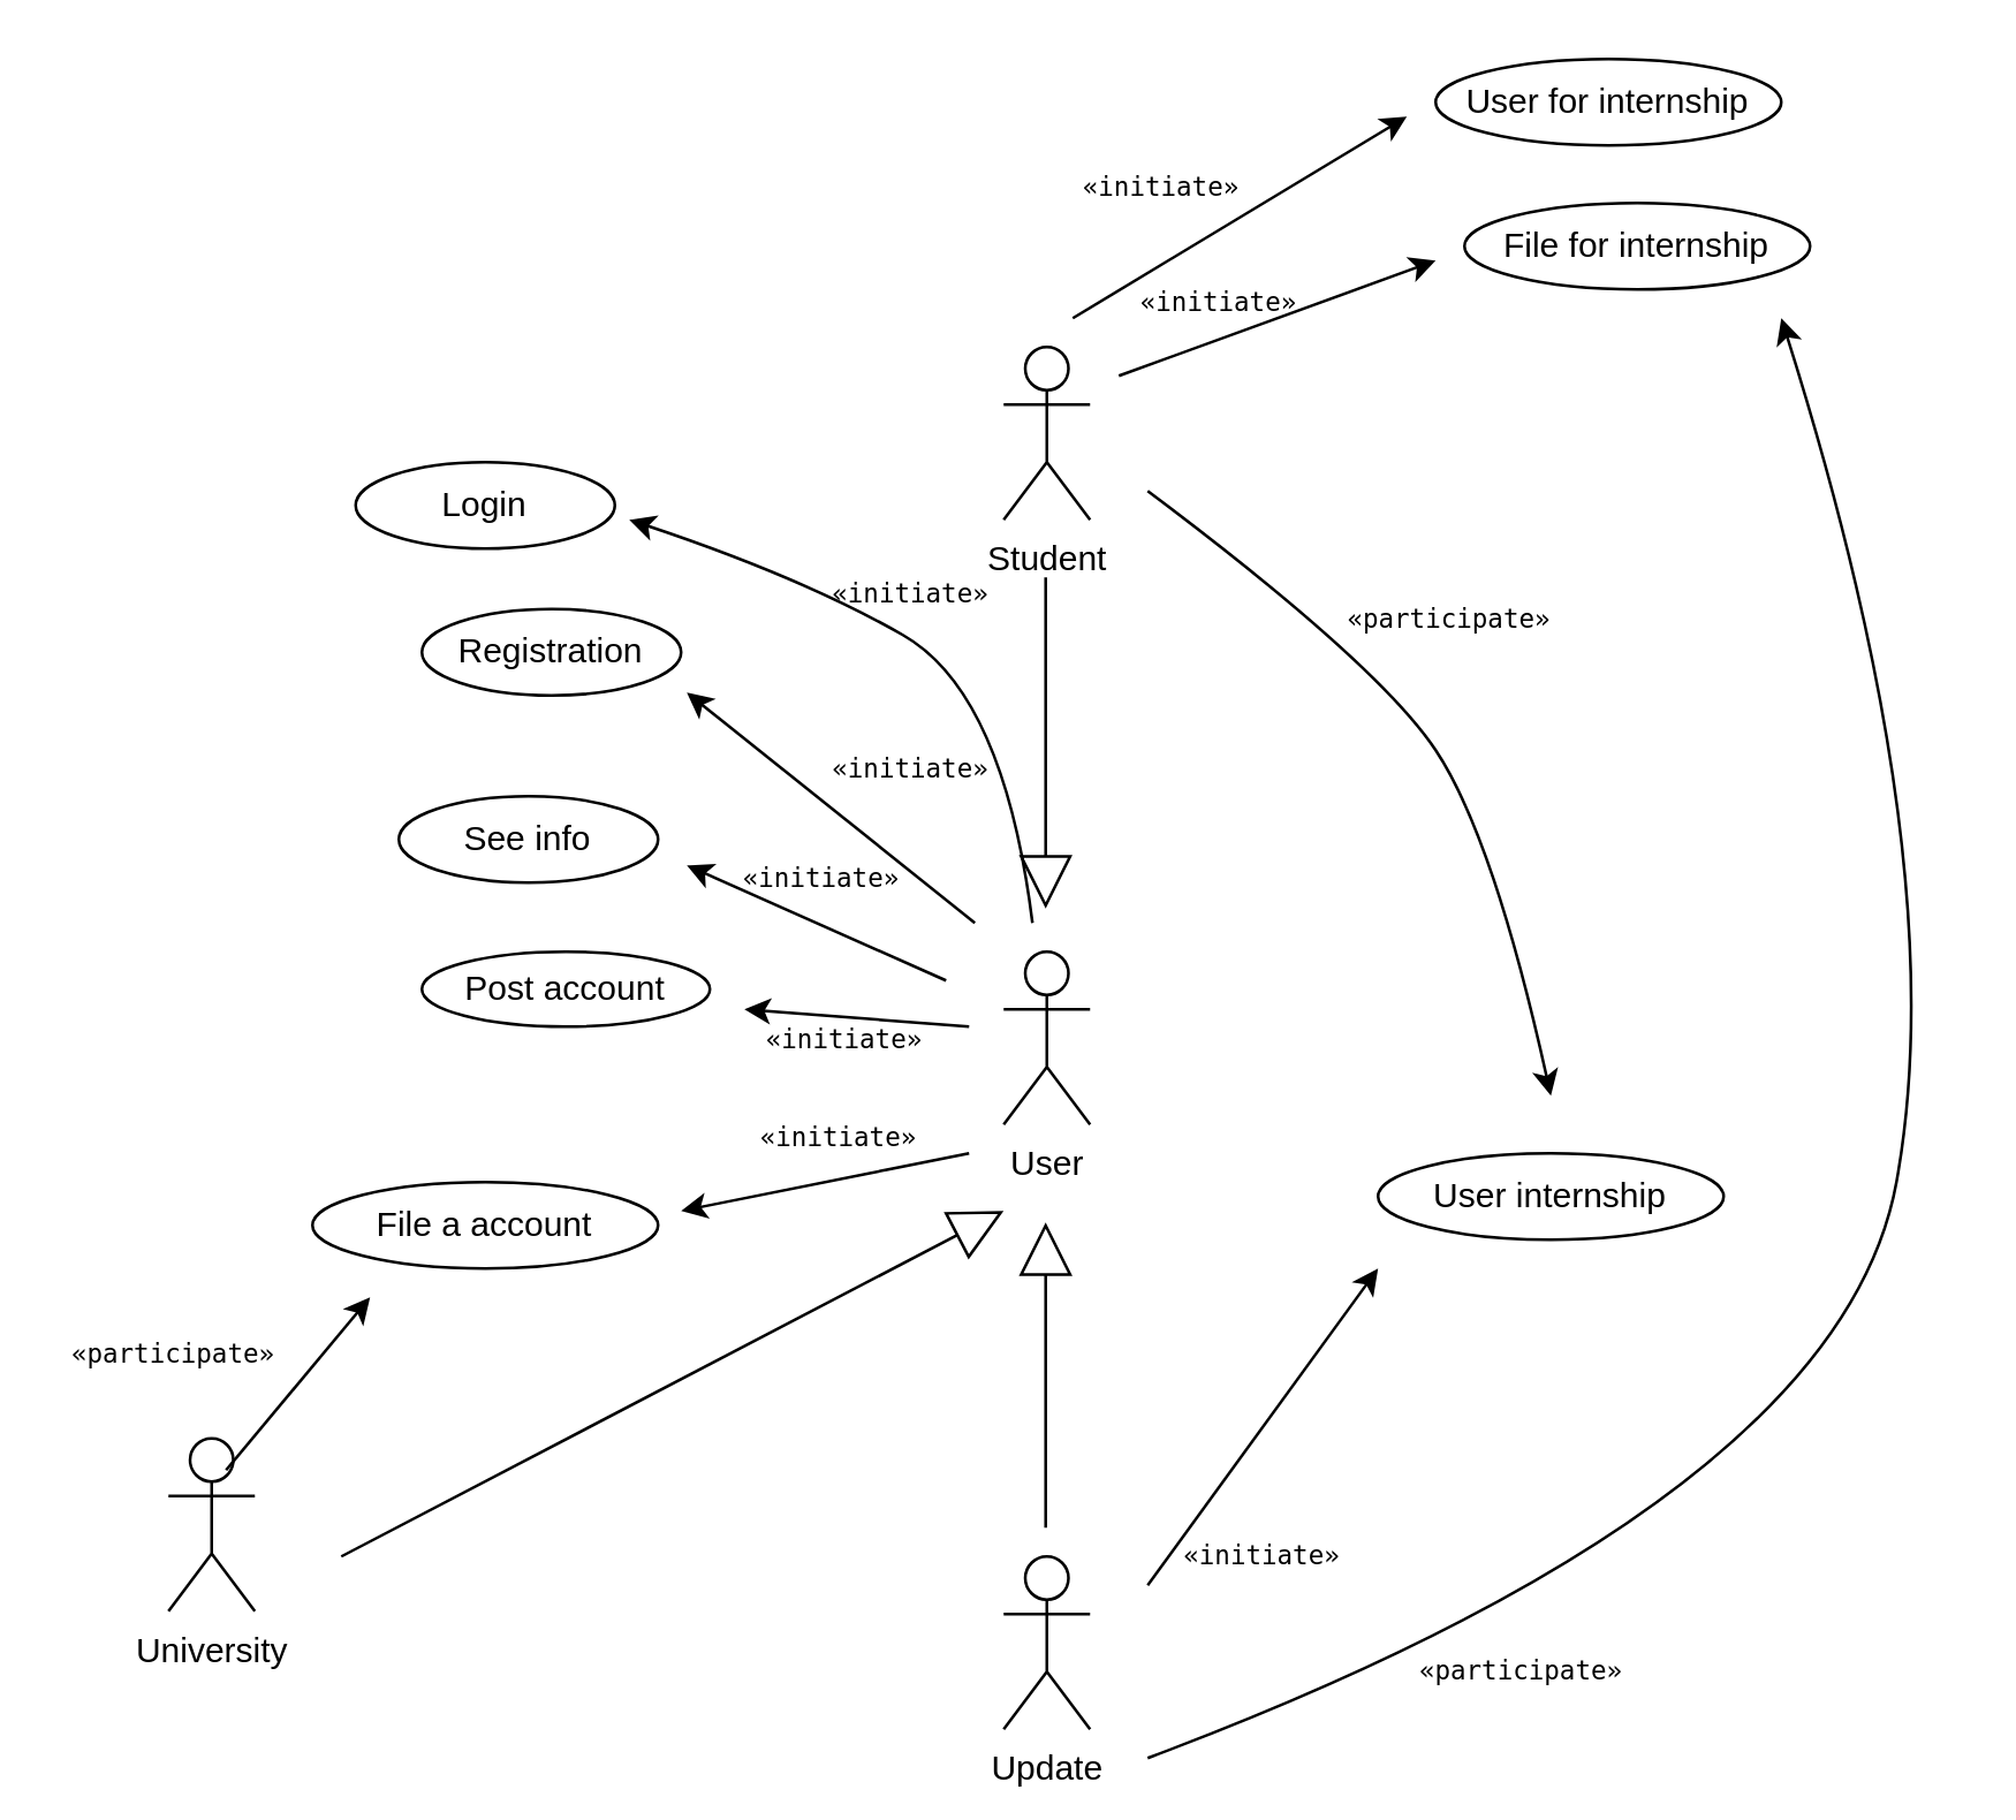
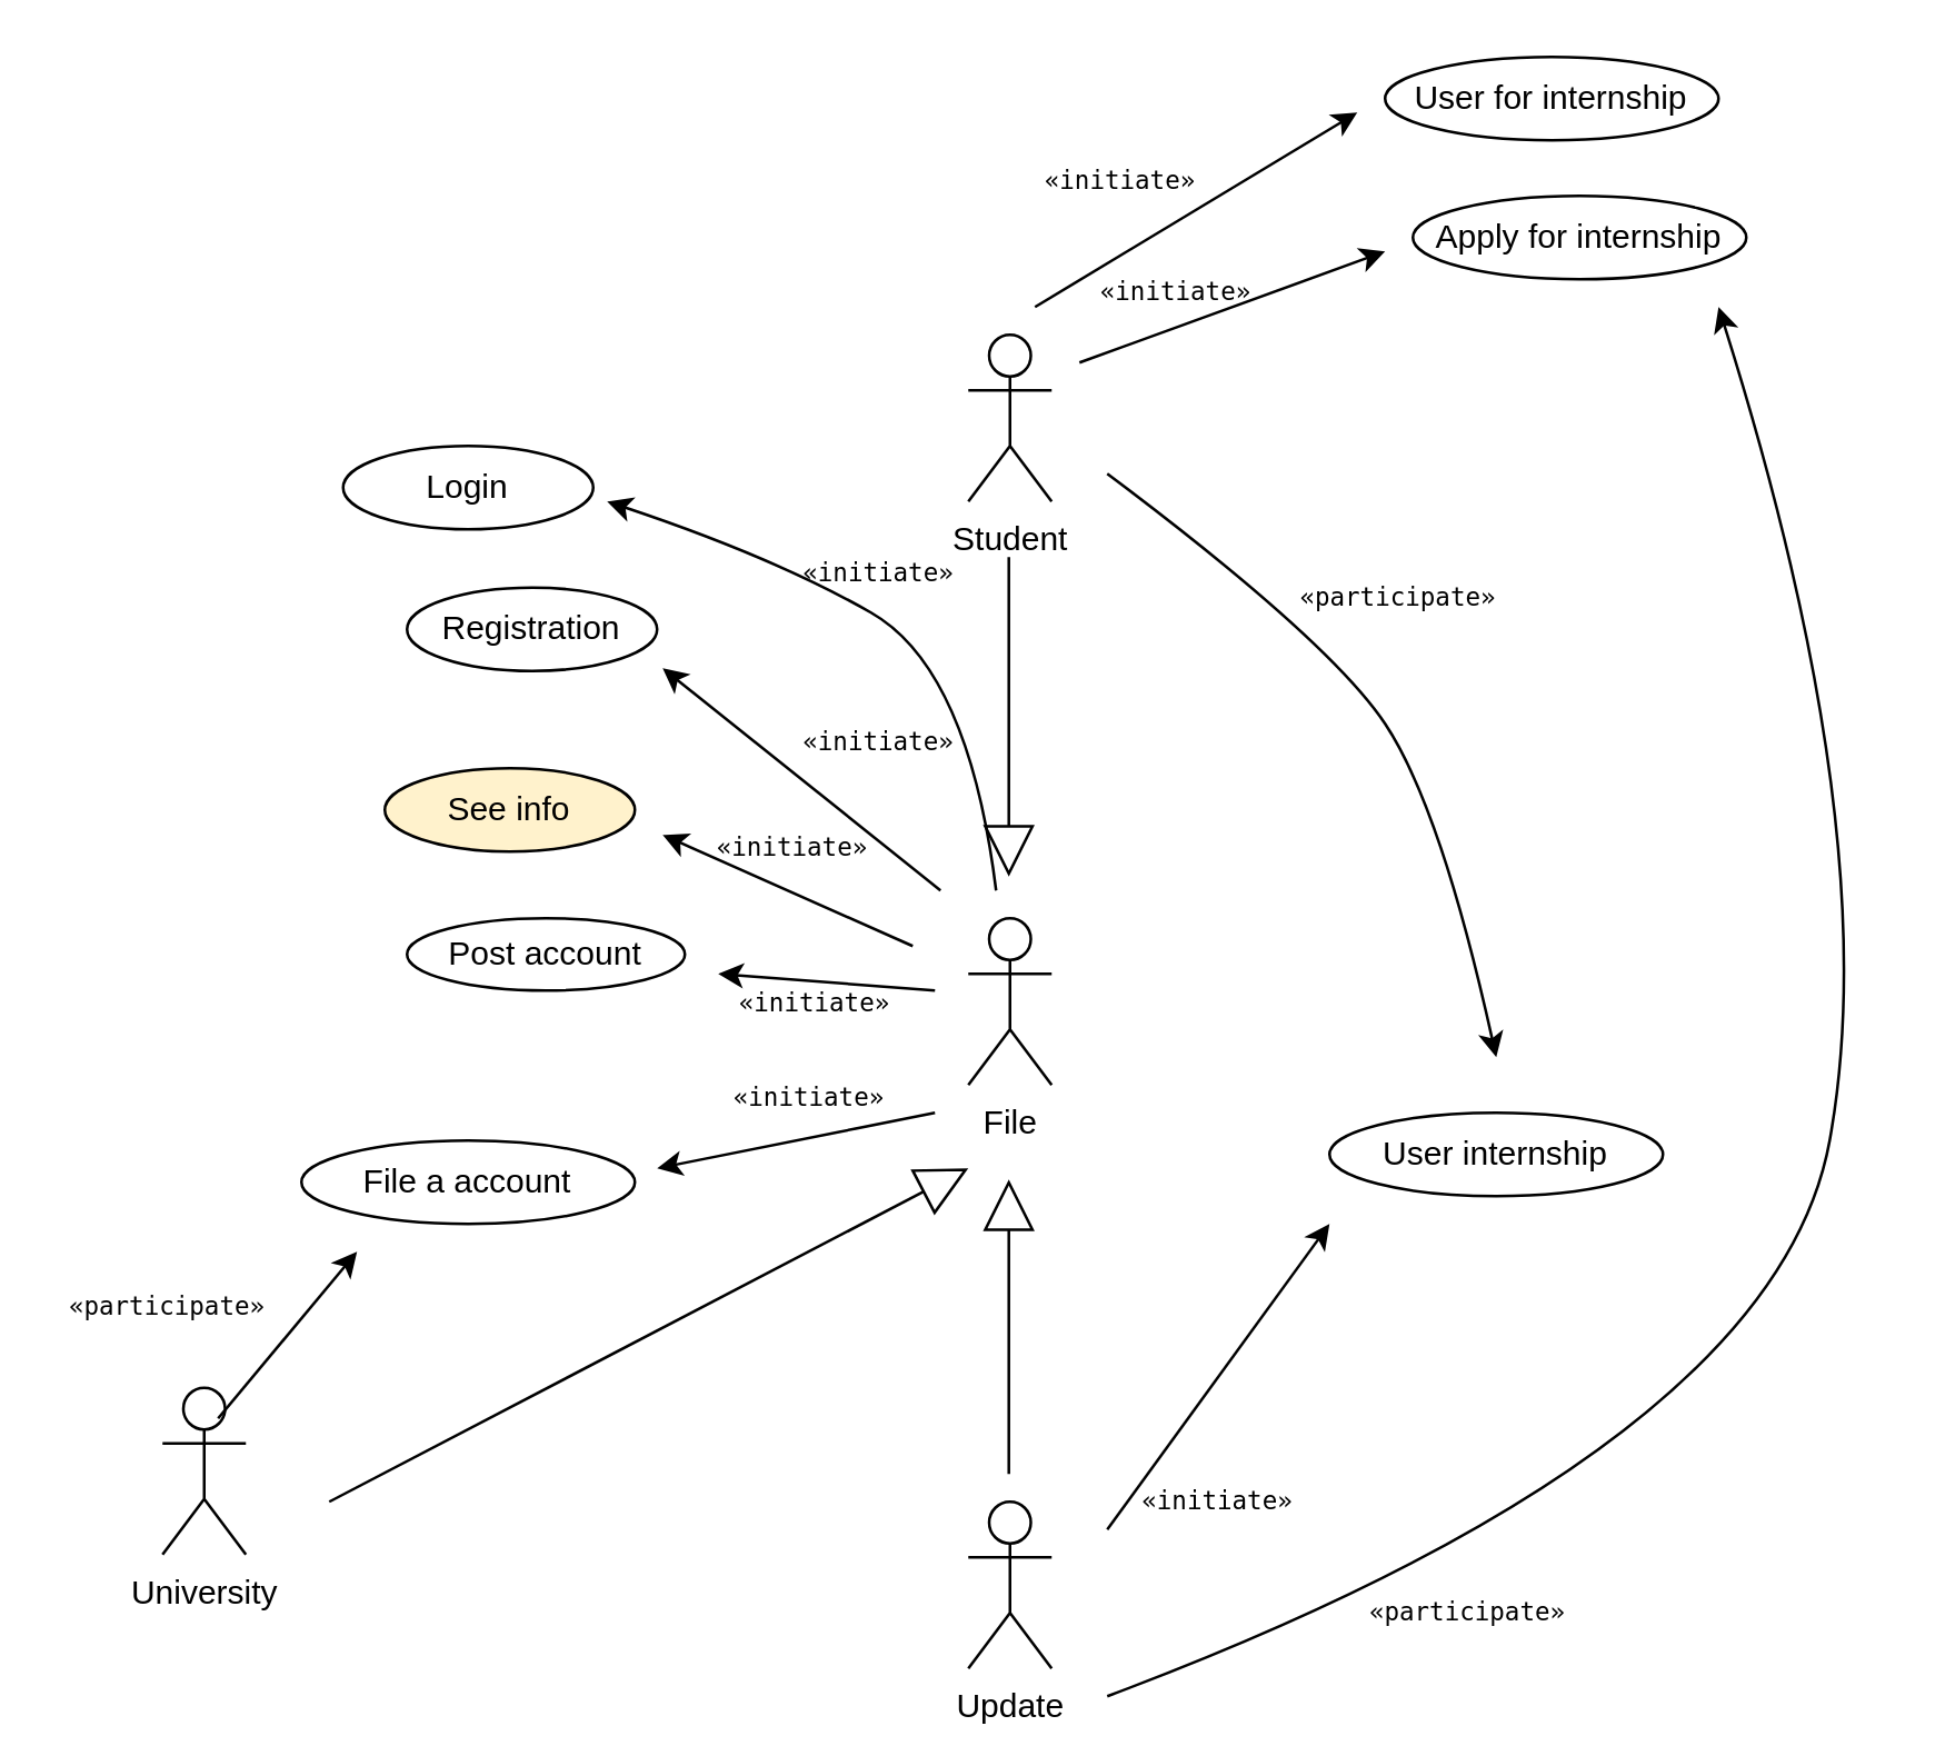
  <mxCell id="0" />
  <mxCell id="1" parent="0" />
  <mxCell id="2" value="Student" style="shape=umlActor;verticalLabelPosition=bottom;verticalAlign=top;html=1;outlineConnect=0;" vertex="1" parent="1"><mxGeometry x="348" y="120" width="30" height="60" as="geometry" /></mxCell>
  <mxCell id="3" value="&lt;div&gt;Update&lt;/div&gt;" style="shape=umlActor;verticalLabelPosition=bottom;verticalAlign=top;html=1;outlineConnect=0;" vertex="1" parent="1"><mxGeometry x="348" y="540" width="30" height="60" as="geometry" /></mxCell>
  <mxCell id="4" value="Login" style="ellipse;whiteSpace=wrap;html=1;flipV=0;flipH=1;" vertex="1" parent="1"><mxGeometry x="123" y="160" width="90" height="30" as="geometry" /></mxCell>
- <mxCell id="5" value="User" style="shape=umlActor;verticalLabelPosition=bottom;verticalAlign=top;html=1;outlineConnect=0;" vertex="1" parent="1"><mxGeometry x="348" y="330" width="30" height="60" as="geometry" /></mxCell>
+ <mxCell id="5" value="File" style="shape=umlActor;verticalLabelPosition=bottom;verticalAlign=top;html=1;outlineConnect=0;" vertex="1" parent="1"><mxGeometry x="348" y="330" width="30" height="60" as="geometry" /></mxCell>
  <mxCell id="6" value="Registration" style="ellipse;whiteSpace=wrap;html=1;flipV=0;flipH=1;" vertex="1" parent="1"><mxGeometry x="146" y="211" width="90" height="30" as="geometry" /></mxCell>
- <mxCell id="7" value="See info" style="ellipse;whiteSpace=wrap;html=1;flipV=0;flipH=1;" vertex="1" parent="1"><mxGeometry x="138" y="276" width="90" height="30" as="geometry" /></mxCell>
+ <mxCell id="7" value="See info" style="ellipse;whiteSpace=wrap;html=1;flipV=0;flipH=1;fillColor=#fff2cc;" vertex="1" parent="1"><mxGeometry x="138" y="276" width="90" height="30" as="geometry" /></mxCell>
  <mxCell id="8" value="" style="endArrow=classic;html=1;rounded=0;" edge="1" parent="1"><mxGeometry width="50" height="50" relative="1" as="geometry"><mxPoint x="338" y="320" as="sourcePoint" /><mxPoint x="238" y="240" as="targetPoint" /></mxGeometry></mxCell>
  <mxCell id="9" value="" style="endArrow=classic;html=1;rounded=0;" edge="1" parent="1"><mxGeometry width="50" height="50" relative="1" as="geometry"><mxPoint x="328" y="340" as="sourcePoint" /><mxPoint x="238" y="300" as="targetPoint" /></mxGeometry></mxCell>
  <mxCell id="10" value="&lt;code style=&quot;font-size: 9px;&quot;&gt;«initiate»&lt;/code&gt;" style="text;html=1;align=center;verticalAlign=middle;whiteSpace=wrap;rounded=0;fontSize=9;flipV=0;flipH=1;" vertex="1" parent="1"><mxGeometry x="291" y="201" width="50" height="10" as="geometry" /></mxCell>
  <mxCell id="11" value="&lt;code style=&quot;font-size: 9px;&quot;&gt;«initiate»&lt;/code&gt;" style="text;html=1;align=center;verticalAlign=middle;whiteSpace=wrap;rounded=0;fontSize=9;flipV=0;flipH=1;" vertex="1" parent="1"><mxGeometry x="291" y="262" width="50" height="10" as="geometry" /></mxCell>
  <mxCell id="12" value="&lt;code style=&quot;font-size: 9px;&quot;&gt;«initiate»&lt;/code&gt;" style="text;html=1;align=center;verticalAlign=middle;whiteSpace=wrap;rounded=0;fontSize=9;flipV=0;flipH=1;" vertex="1" parent="1"><mxGeometry x="260" y="300" width="50" height="10" as="geometry" /></mxCell>
  <mxCell id="13" value="" style="endArrow=block;endSize=16;endFill=0;html=1;rounded=0;" edge="1" parent="1"><mxGeometry width="160" relative="1" as="geometry"><mxPoint x="362.58" y="200" as="sourcePoint" /><mxPoint x="362.58" y="315" as="targetPoint" /></mxGeometry></mxCell>
  <mxCell id="14" value="" style="endArrow=block;endSize=16;endFill=0;html=1;rounded=0;" edge="1" parent="1"><mxGeometry width="160" relative="1" as="geometry"><mxPoint x="362.58" y="530" as="sourcePoint" /><mxPoint x="362.58" y="424" as="targetPoint" /></mxGeometry></mxCell>
  <mxCell id="15" value="User for internship" style="ellipse;whiteSpace=wrap;html=1;" vertex="1" parent="1"><mxGeometry x="498" y="20" width="120" height="30" as="geometry" /></mxCell>
  <mxCell id="16" value="" style="endArrow=classic;html=1;rounded=0;" edge="1" parent="1"><mxGeometry width="50" height="50" relative="1" as="geometry"><mxPoint x="388" y="130" as="sourcePoint" /><mxPoint x="498" y="90" as="targetPoint" /></mxGeometry></mxCell>
  <mxCell id="17" value="&lt;code style=&quot;font-size: 9px;&quot;&gt;«initiate»&lt;/code&gt;" style="text;html=1;align=center;verticalAlign=middle;whiteSpace=wrap;rounded=0;fontSize=9;" vertex="1" parent="1"><mxGeometry x="398" y="100" width="50" height="10" as="geometry" /></mxCell>
- <mxCell id="18" value="File for internship" style="ellipse;whiteSpace=wrap;html=1;" vertex="1" parent="1"><mxGeometry x="508" y="70" width="120" height="30" as="geometry" /></mxCell>
+ <mxCell id="18" value="Apply for internship" style="ellipse;whiteSpace=wrap;html=1;" vertex="1" parent="1"><mxGeometry x="508" y="70" width="120" height="30" as="geometry" /></mxCell>
  <mxCell id="19" value="" style="endArrow=classic;html=1;rounded=0;" edge="1" parent="1"><mxGeometry width="50" height="50" relative="1" as="geometry"><mxPoint x="372" y="110" as="sourcePoint" /><mxPoint x="488" y="40" as="targetPoint" /></mxGeometry></mxCell>
  <mxCell id="20" value="&lt;code style=&quot;font-size: 9px;&quot;&gt;«initiate»&lt;/code&gt;" style="text;html=1;align=center;verticalAlign=middle;whiteSpace=wrap;rounded=0;fontSize=9;" vertex="1" parent="1"><mxGeometry x="378" y="60" width="50" height="10" as="geometry" /></mxCell>
  <mxCell id="21" value="" style="endArrow=classic;html=1;rounded=0;" edge="1" parent="1"><mxGeometry width="50" height="50" relative="1" as="geometry"><mxPoint x="336" y="356" as="sourcePoint" /><mxPoint x="258" y="350" as="targetPoint" /></mxGeometry></mxCell>
  <mxCell id="22" value="&lt;code style=&quot;font-size: 9px;&quot;&gt;«initiate»&lt;/code&gt;" style="text;html=1;align=center;verticalAlign=middle;whiteSpace=wrap;rounded=0;fontSize=9;flipV=0;flipH=1;" vertex="1" parent="1"><mxGeometry x="268" y="356" width="50" height="10" as="geometry" /></mxCell>
  <mxCell id="23" value="Post account" style="ellipse;whiteSpace=wrap;html=1;flipV=0;flipH=1;" vertex="1" parent="1"><mxGeometry x="146" y="330" width="100" height="26" as="geometry" /></mxCell>
  <mxCell id="24" value="University" style="shape=umlActor;verticalLabelPosition=bottom;verticalAlign=top;html=1;outlineConnect=0;" vertex="1" parent="1"><mxGeometry x="58" y="499" width="30" height="60" as="geometry" /></mxCell>
  <mxCell id="25" value="" style="endArrow=classic;html=1;rounded=0;" edge="1" parent="1"><mxGeometry width="50" height="50" relative="1" as="geometry"><mxPoint x="336" y="400" as="sourcePoint" /><mxPoint x="236" y="420" as="targetPoint" /></mxGeometry></mxCell>
  <mxCell id="26" value="&lt;code style=&quot;font-size: 9px;&quot;&gt;«initiate»&lt;/code&gt;" style="text;html=1;align=center;verticalAlign=middle;whiteSpace=wrap;rounded=0;fontSize=9;" vertex="1" parent="1"><mxGeometry x="266" y="390" width="50" height="10" as="geometry" /></mxCell>
  <mxCell id="27" value="File a account" style="ellipse;whiteSpace=wrap;html=1;" vertex="1" parent="1"><mxGeometry x="108" y="410" width="120" height="30" as="geometry" /></mxCell>
  <mxCell id="28" value="" style="endArrow=classic;html=1;rounded=0;" edge="1" parent="1"><mxGeometry width="50" height="50" relative="1" as="geometry"><mxPoint x="78" y="510" as="sourcePoint" /><mxPoint x="128" y="450" as="targetPoint" /></mxGeometry></mxCell>
  <mxCell id="29" value="&lt;code style=&quot;font-size: 9px;&quot;&gt;«participate»&lt;/code&gt;" style="text;html=1;align=center;verticalAlign=middle;whiteSpace=wrap;rounded=0;fontSize=9;" vertex="1" parent="1"><mxGeometry x="20" y="460" width="80" height="19" as="geometry" /></mxCell>
  <mxCell id="30" value="User internship" style="ellipse;whiteSpace=wrap;html=1;" vertex="1" parent="1"><mxGeometry x="478" y="400" width="120" height="30" as="geometry" /></mxCell>
  <mxCell id="31" value="" style="endArrow=classic;html=1;rounded=0;" edge="1" parent="1"><mxGeometry width="50" height="50" relative="1" as="geometry"><mxPoint x="398" y="550" as="sourcePoint" /><mxPoint x="478" y="440" as="targetPoint" /></mxGeometry></mxCell>
  <mxCell id="32" value="&lt;code style=&quot;font-size: 9px;&quot;&gt;«initiate»&lt;/code&gt;" style="text;html=1;align=center;verticalAlign=middle;whiteSpace=wrap;rounded=0;fontSize=9;" vertex="1" parent="1"><mxGeometry x="413" y="535" width="50" height="10" as="geometry" /></mxCell>
  <mxCell id="33" value="" style="curved=1;endArrow=classic;html=1;rounded=0;" edge="1" parent="1"><mxGeometry width="50" height="50" relative="1" as="geometry"><mxPoint x="398" y="610" as="sourcePoint" /><mxPoint x="618" y="110" as="targetPoint" /><Array as="points"><mxPoint x="638" y="520" /><mxPoint x="678" y="300" /></Array></mxGeometry></mxCell>
  <mxCell id="34" value="&lt;code style=&quot;font-size: 9px;&quot;&gt;«participate»&lt;/code&gt;" style="text;html=1;align=center;verticalAlign=middle;whiteSpace=wrap;rounded=0;fontSize=9;" vertex="1" parent="1"><mxGeometry x="488" y="570" width="80" height="19" as="geometry" /></mxCell>
  <mxCell id="35" value="" style="curved=1;endArrow=classic;html=1;rounded=0;" edge="1" parent="1"><mxGeometry width="50" height="50" relative="1" as="geometry"><mxPoint x="398" y="170" as="sourcePoint" /><mxPoint x="538" y="380" as="targetPoint" /><Array as="points"><mxPoint x="478" y="230" /><mxPoint x="518" y="290" /></Array></mxGeometry></mxCell>
  <mxCell id="36" value="&lt;code style=&quot;font-size: 9px;&quot;&gt;«participate»&lt;/code&gt;" style="text;html=1;align=center;verticalAlign=middle;whiteSpace=wrap;rounded=0;fontSize=9;" vertex="1" parent="1"><mxGeometry x="463" y="205" width="80" height="19" as="geometry" /></mxCell>
  <mxCell id="37" value="" style="curved=1;endArrow=classic;html=1;rounded=0;" edge="1" parent="1"><mxGeometry width="50" height="50" relative="1" as="geometry"><mxPoint x="358" y="320" as="sourcePoint" /><mxPoint x="218" y="180" as="targetPoint" /><Array as="points"><mxPoint x="348" y="240" /><mxPoint x="278" y="200" /></Array></mxGeometry></mxCell>
  <mxCell id="38" value="" style="endArrow=block;endSize=16;endFill=0;html=1;rounded=0;" edge="1" parent="1"><mxGeometry width="160" relative="1" as="geometry"><mxPoint x="118" y="540" as="sourcePoint" /><mxPoint x="348" y="420" as="targetPoint" /></mxGeometry></mxCell>
